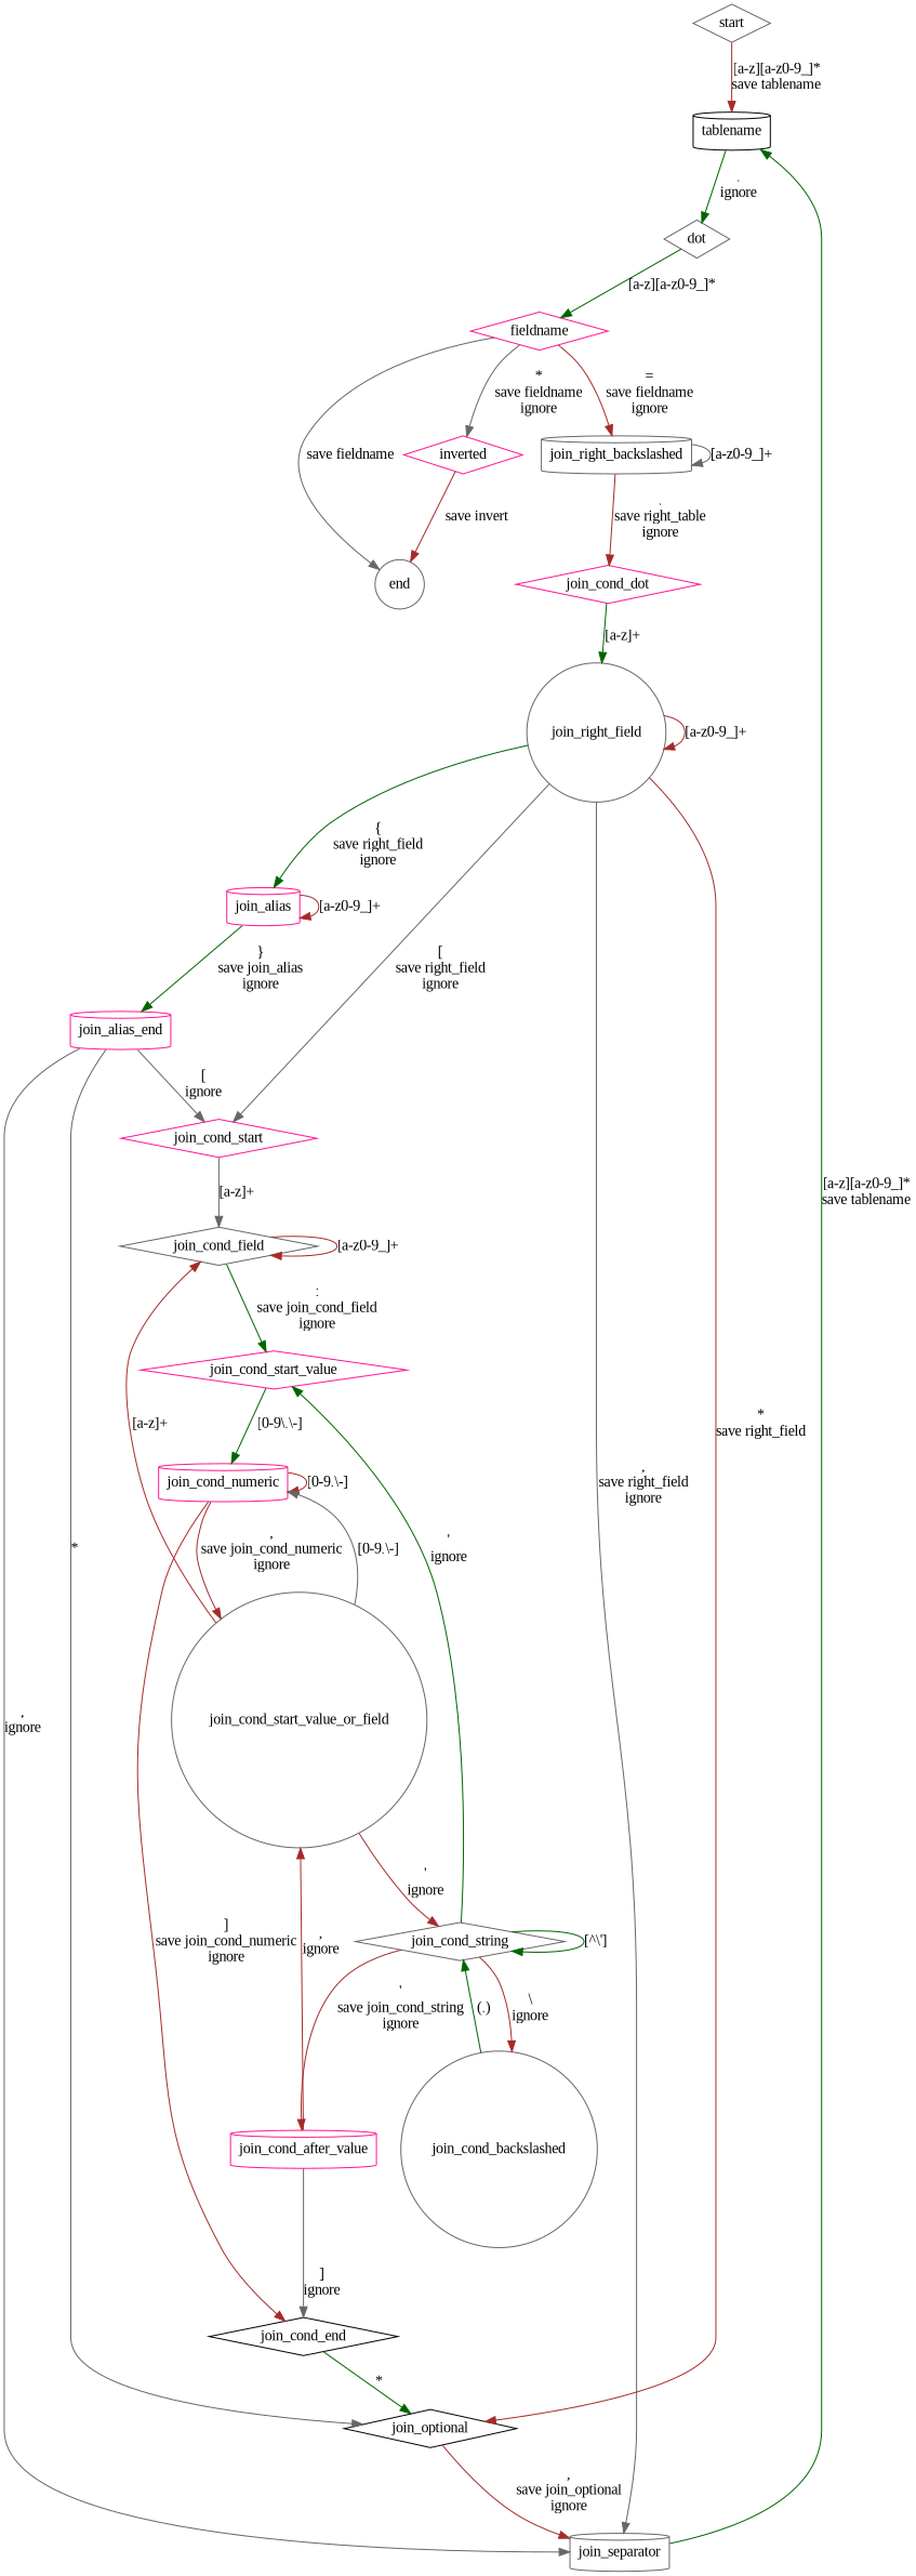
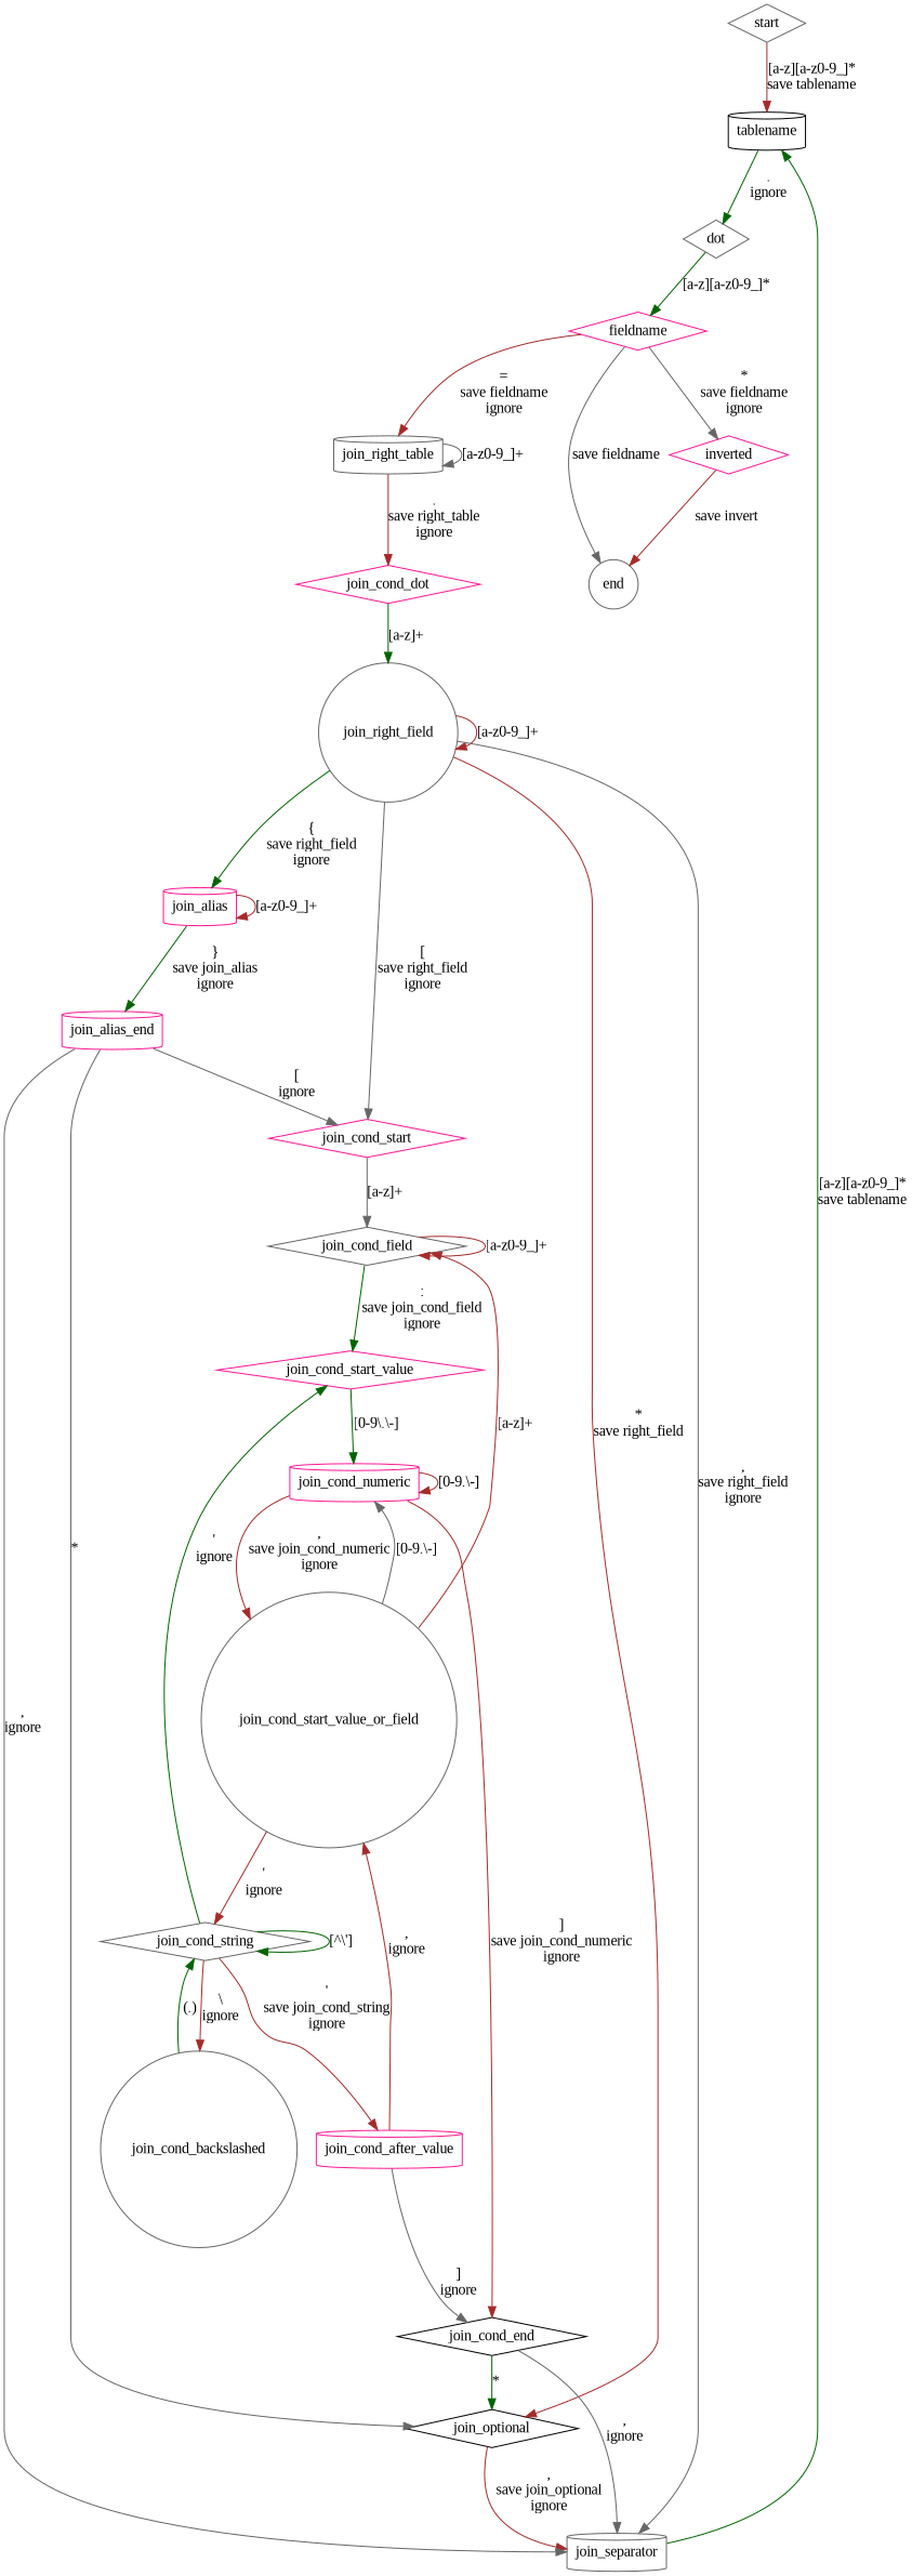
  digraph {
    fontname="Liberation Serif"
    node [color=gray40 fontname="Liberation Serif" shape=diamond]
    edge [color=brown fontname="Liberation Serif"]
    tablename [color=black shape=cylinder]
    start
    dot
    fieldname [color=deeppink]
    end [shape=circle]
    inverted [color=deeppink]
-   join_right_table [shape=cylinder label=join_right_backslashed]
+   join_right_table [shape=cylinder]
    n8 [color=deeppink label=join_cond_dot]
    join_right_field [shape=circle]
    join_separator [shape=cylinder]
    join_cond_start [color=deeppink]
    join_optional [color=black]
    join_alias [color=deeppink shape=cylinder]
    join_cond_field
    join_alias_end [color=deeppink shape=cylinder]
    join_cond_start_value [color=deeppink]
    join_cond_numeric [color=deeppink shape=cylinder]
    join_cond_string
    join_cond_backslashed [shape=circle]
    join_cond_after_value [color=deeppink shape=cylinder]
    join_cond_start_value_or_field [shape=circle]
    join_cond_end [color=black]
    tablename -> dot [color=darkgreen label=".\nignore"]
    start -> tablename [label="[a-z][a-z0-9_]*\nsave tablename"]
    dot -> fieldname [color=darkgreen label="[a-z][a-z0-9_]*"]
    fieldname -> end [color=gray40 label="save fieldname"]
    fieldname -> inverted [color=gray40 label="*\nsave fieldname\nignore"]
    fieldname -> join_right_table [label="=\nsave fieldname\nignore"]
    inverted -> end [label="save invert"]
    join_right_table -> join_right_table [color=gray40 label="[a-z0-9_]+"]
    join_right_table -> n8 [label=".\nsave right_table\nignore"]
    n8 -> join_right_field [color=darkgreen label="[a-z]+"]
    join_right_field -> join_right_field [label="[a-z0-9_]+"]
    join_right_field -> join_separator [color=gray40 label=",\nsave right_field\nignore"]
    join_right_field -> join_cond_start [color=gray40 label="[\nsave right_field\nignore"]
    join_right_field -> join_optional [label="*\nsave right_field"]
    join_right_field -> join_alias [color=darkgreen label="{\nsave right_field\nignore"]
    join_separator -> tablename [color=darkgreen label="[a-z][a-z0-9_]*\nsave tablename"]
    join_cond_start -> join_cond_field [color=gray40 label="[a-z]+"]
    join_optional -> join_separator [label=",\nsave join_optional\nignore"]
    join_alias -> join_alias [label="[a-z0-9_]+"]
    join_alias -> join_alias_end [color=darkgreen label="}\nsave join_alias\nignore"]
    join_cond_field -> join_cond_field [label="[a-z0-9_]+"]
    join_cond_field -> join_cond_start_value [color=darkgreen label=":\nsave join_cond_field\nignore"]
    join_alias_end -> join_separator [color=gray40 label=",\nignore"]
    join_alias_end -> join_cond_start [color=gray40 label="[\nignore"]
    join_alias_end -> join_optional [color=gray40 label="*"]
    join_cond_start_value -> join_cond_numeric [color=darkgreen label="[0-9\\.\\-]"]
    join_cond_numeric -> join_cond_numeric [label="[0-9.\\-]"]
    join_cond_numeric -> join_cond_start_value_or_field [label=",\nsave join_cond_numeric\nignore"]
    join_cond_numeric -> join_cond_end [label="]\nsave join_cond_numeric\nignore"]
    join_cond_string -> join_cond_start_value [color=darkgreen label="'\nignore"]
    join_cond_string -> join_cond_string [color=darkgreen label="[^\\']"]
    join_cond_string -> join_cond_backslashed [label="\\\nignore"]
    join_cond_string -> join_cond_after_value [label="'\nsave join_cond_string\nignore"]
    join_cond_backslashed -> join_cond_string [color=darkgreen label="(.)"]
    join_cond_after_value -> join_cond_start_value_or_field [label=",\nignore"]
    join_cond_after_value -> join_cond_end [color=gray40 label="]\nignore"]
    join_cond_start_value_or_field -> join_cond_field [label="[a-z]+"]
    join_cond_start_value_or_field -> join_cond_numeric [color=gray40 label="[0-9.\\-]"]
    join_cond_start_value_or_field -> join_cond_string [label="'\nignore"]
+   join_cond_end -> join_separator [color=gray40 label=",\nignore"]
    join_cond_end -> join_optional [color=darkgreen label="*"]
  }
